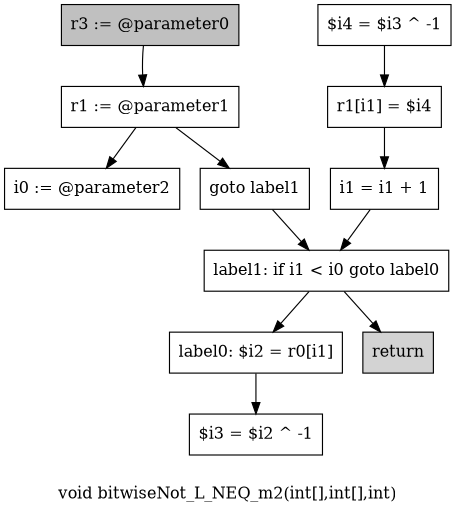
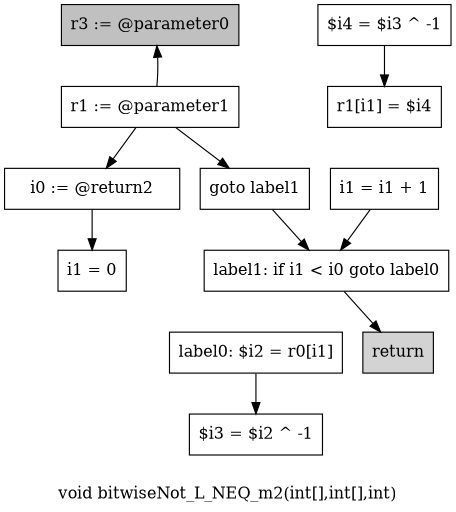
  digraph {
    label="void bitwiseNot_L_NEQ_m2(int[],int[],int)"
    node [shape=box]
    n1 [fillcolor=gray label="r3 := @parameter0" style=filled]
    n2 [label="r1 := @parameter1"]
-   n3 [label="i0 := @parameter2"]
+   n3 [label="i0 := @return2"]
    n4 [label="goto label1"]
+   n5 [label="i1 = 0"]
    n6 [label="label1: if i1 < i0 goto label0"]
    n7 [label="label0: $i2 = r0[i1]"]
    n8 [fillcolor=lightgray label=return style=filled]
    n9 [label="$i3 = $i2 ^ -1"]
    n10 [label="$i4 = $i3 ^ -1"]
    n11 [label="r1[i1] = $i4"]
    n12 [label="i1 = i1 + 1"]
-   n1 -> n2
+   n2 -> n1
    n2 -> n3
    n2 -> n4
+   n3 -> n5
    n4 -> n6
-   n6 -> n7
    n6 -> n8
    n7 -> n9
    n10 -> n11
-   n11 -> n12
    n12 -> n6
  }
